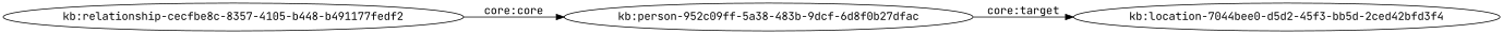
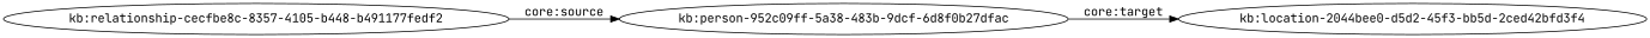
  digraph {
    fontname="JetBrains Mono"
    rankdir=LR
    node [fontname="JetBrains Mono"]
    edge [fontname="JetBrains Mono"]
    n1 [label="kb:relationship-cecfbe8c-8357-4105-b448-b491177fedf2"]
    n2 [label="kb:person-952c09ff-5a38-483b-9dcf-6d8f0b27dfac"]
-   n3 [label="kb:location-7044bee0-d5d2-45f3-bb5d-2ced42bfd3f4"]
-   n1 -> n2 [label="core:core"]
+   n3 [label="kb:location-2044bee0-d5d2-45f3-bb5d-2ced42bfd3f4"]
+   n1 -> n2 [label="core:source"]
    n2 -> n3 [label="core:target"]
  }
